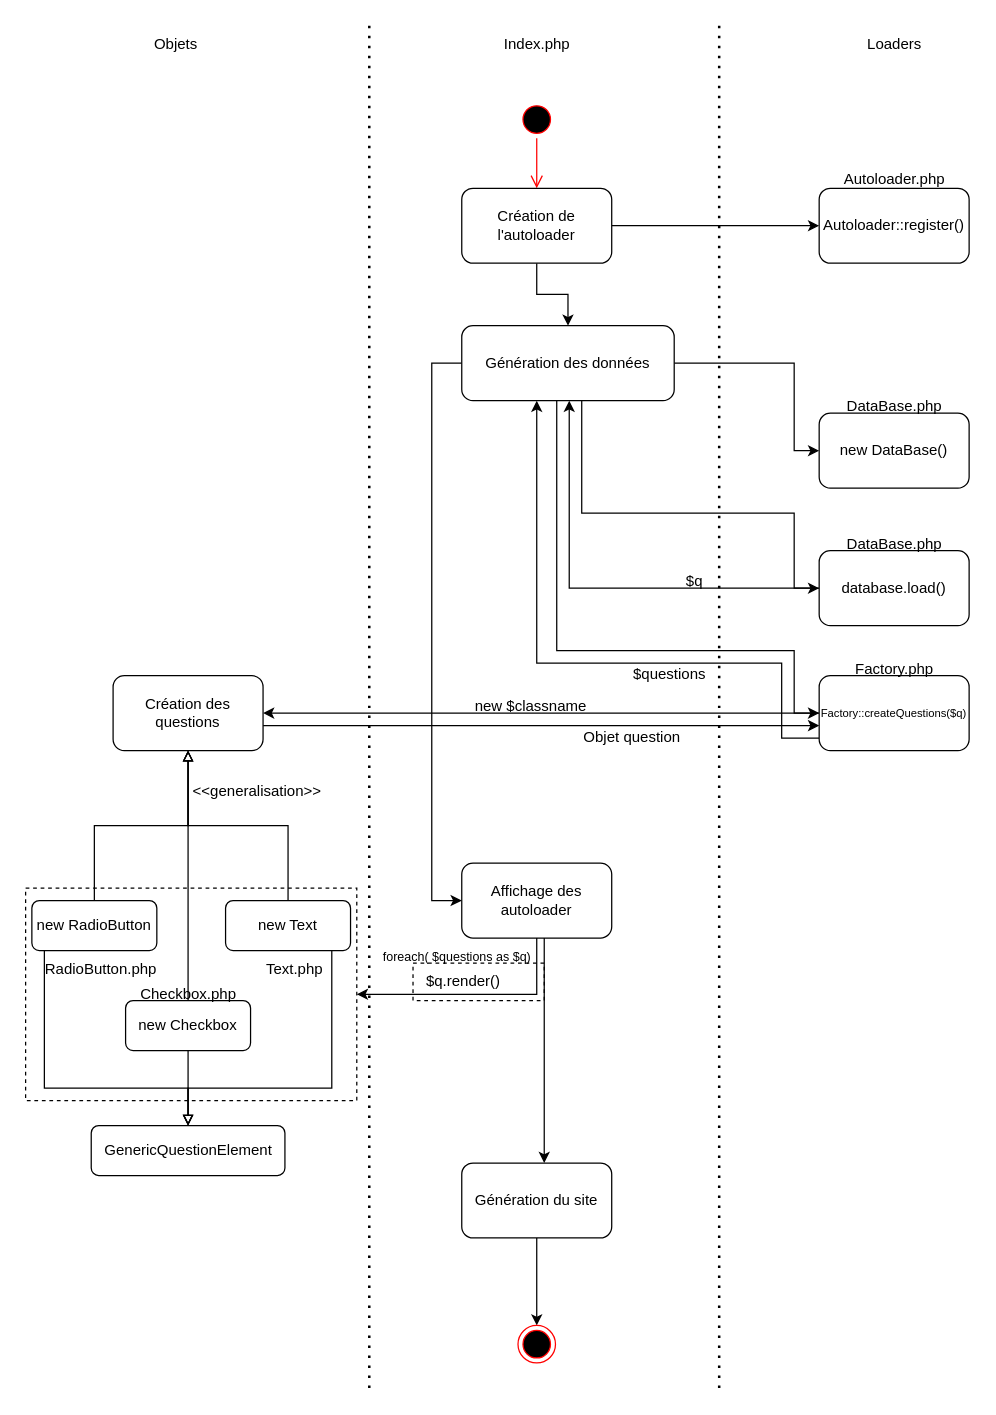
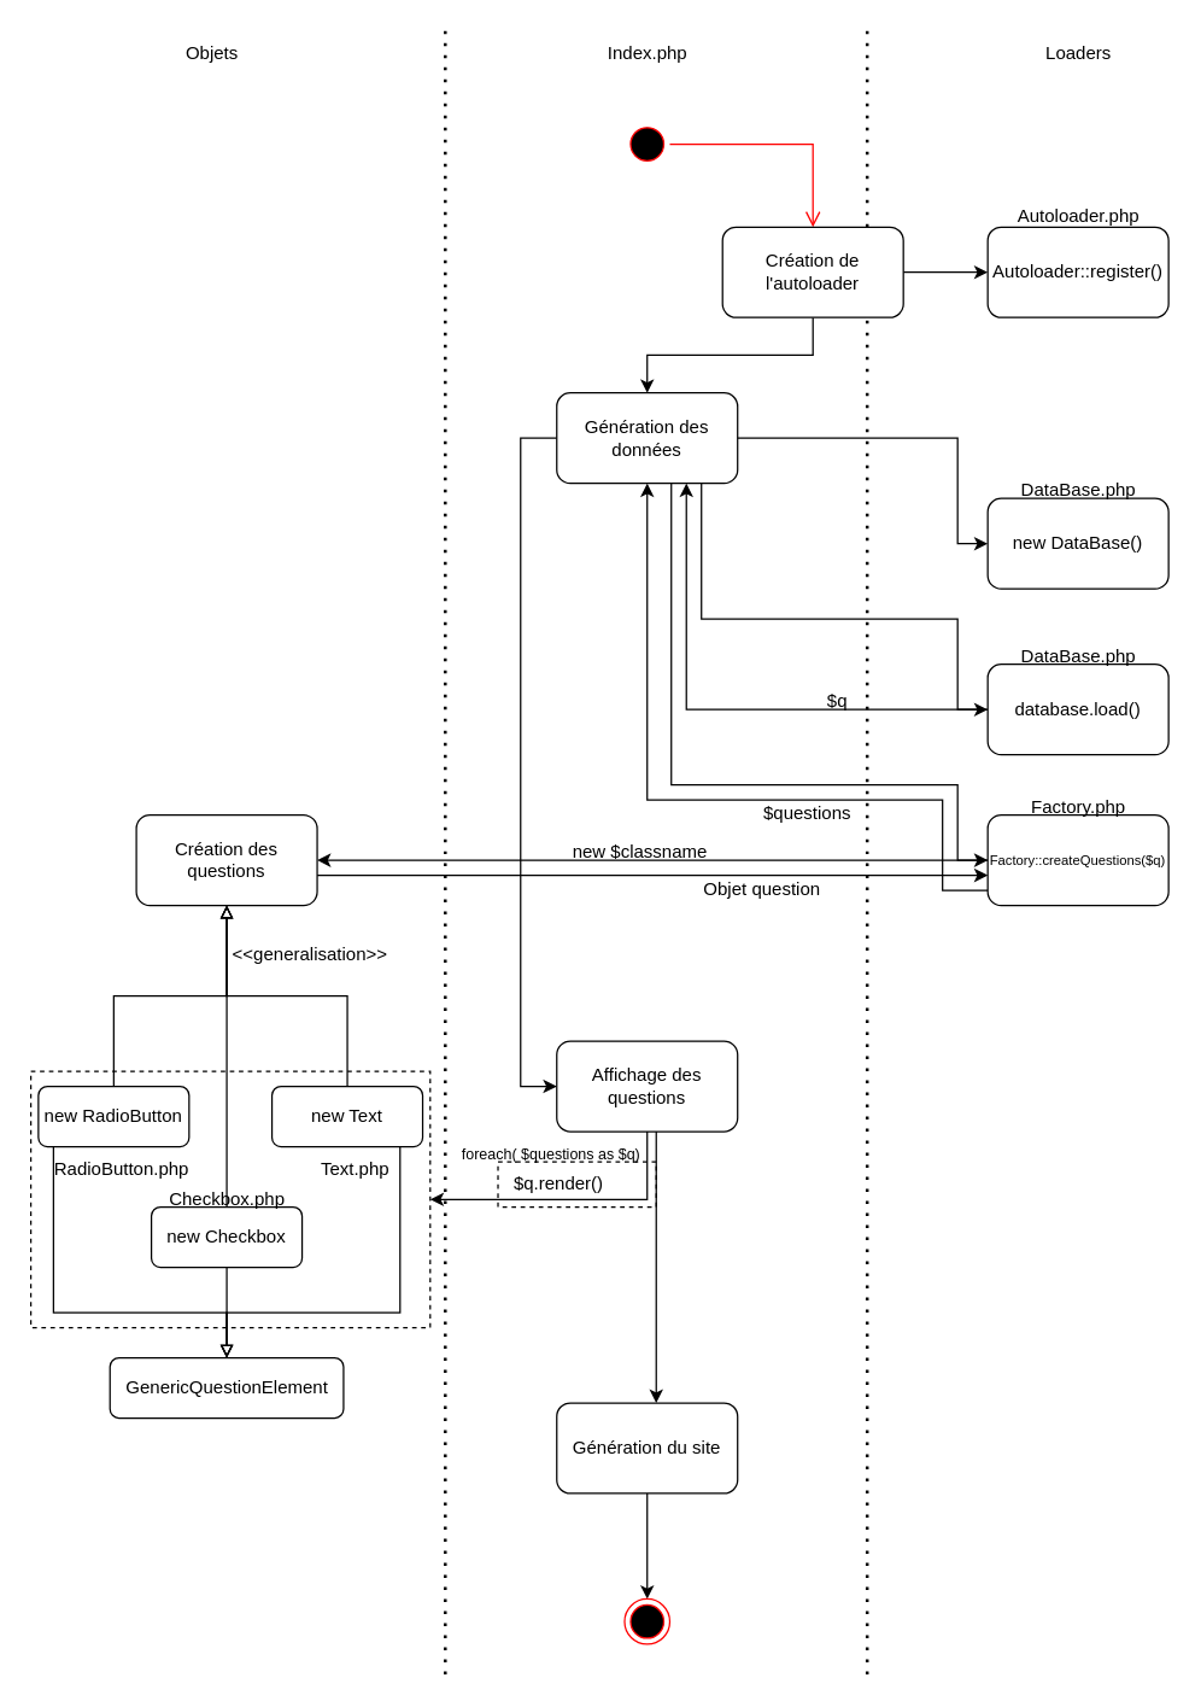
  <mxCell id="0" />
  <mxCell id="1" parent="0" />
  <mxCell id="2" style="edgeStyle=orthogonalEdgeStyle;rounded=0;orthogonalLoop=1;jettySize=auto;html=1;" edge="1" parent="1" source="20" target="13"><mxGeometry relative="1" as="geometry"><Array as="points"><mxPoint x="465" y="410" /><mxPoint x="635" y="410" /><mxPoint x="635" y="470" /></Array></mxGeometry></mxCell>
  <mxCell id="3" value="" style="ellipse;html=1;shape=startState;fillColor=#000000;strokeColor=#ff0000;" vertex="1" parent="1"><mxGeometry x="414" y="80" width="30" height="30" as="geometry" /></mxCell>
  <mxCell id="4" value="" style="edgeStyle=orthogonalEdgeStyle;html=1;verticalAlign=bottom;endArrow=open;endSize=8;strokeColor=#ff0000;rounded=0;" edge="1" source="3" parent="1" target="29"><mxGeometry relative="1" as="geometry"><mxPoint x="429" y="250" as="targetPoint" /></mxGeometry></mxCell>
  <mxCell id="5" value="" style="endArrow=none;dashed=1;html=1;dashPattern=1 3;strokeWidth=2;rounded=0;" edge="1" parent="1"><mxGeometry width="50" height="50" relative="1" as="geometry"><mxPoint x="295" y="1110" as="sourcePoint" /><mxPoint x="295" y="20" as="targetPoint" /></mxGeometry></mxCell>
  <mxCell id="6" value="" style="endArrow=none;dashed=1;html=1;dashPattern=1 3;strokeWidth=2;rounded=0;" edge="1" parent="1"><mxGeometry width="50" height="50" relative="1" as="geometry"><mxPoint x="575" y="1110" as="sourcePoint" /><mxPoint x="575" y="20" as="targetPoint" /></mxGeometry></mxCell>
  <mxCell id="7" value="Index.php" style="text;html=1;align=center;verticalAlign=middle;resizable=0;points=[];autosize=1;strokeColor=none;fillColor=none;" vertex="1" parent="1"><mxGeometry x="389" y="20" width="80" height="30" as="geometry" /></mxCell>
  <mxCell id="8" value="Loaders" style="text;html=1;align=center;verticalAlign=middle;resizable=0;points=[];autosize=1;strokeColor=none;fillColor=none;" vertex="1" parent="1"><mxGeometry x="680" y="20" width="70" height="30" as="geometry" /></mxCell>
  <mxCell id="9" value="Objets" style="text;html=1;align=center;verticalAlign=middle;resizable=0;points=[];autosize=1;strokeColor=none;fillColor=none;" vertex="1" parent="1"><mxGeometry x="110" y="20" width="60" height="30" as="geometry" /></mxCell>
  <mxCell id="10" value="new DataBase()" style="rounded=1;whiteSpace=wrap;html=1;" vertex="1" parent="1"><mxGeometry x="655" y="330" width="120" height="60" as="geometry" /></mxCell>
  <mxCell id="11" value="DataBase.php" style="text;html=1;align=center;verticalAlign=middle;resizable=0;points=[];autosize=1;strokeColor=none;fillColor=none;" vertex="1" parent="1"><mxGeometry x="665" y="310" width="100" height="30" as="geometry" /></mxCell>
  <mxCell id="12" style="edgeStyle=orthogonalEdgeStyle;rounded=0;orthogonalLoop=1;jettySize=auto;html=1;" edge="1" parent="1" source="13" target="20"><mxGeometry relative="1" as="geometry"><Array as="points"><mxPoint x="455" y="470" /></Array></mxGeometry></mxCell>
  <mxCell id="13" value="database.load()" style="rounded=1;whiteSpace=wrap;html=1;" vertex="1" parent="1"><mxGeometry x="655" y="440" width="120" height="60" as="geometry" /></mxCell>
  <mxCell id="14" style="edgeStyle=orthogonalEdgeStyle;rounded=0;orthogonalLoop=1;jettySize=auto;html=1;" edge="1" parent="1" source="16" target="51"><mxGeometry relative="1" as="geometry"><Array as="points"><mxPoint x="429" y="795" /></Array></mxGeometry></mxCell>
  <mxCell id="15" style="edgeStyle=orthogonalEdgeStyle;rounded=0;orthogonalLoop=1;jettySize=auto;html=1;" edge="1" parent="1" source="16" target="54"><mxGeometry relative="1" as="geometry"><mxPoint x="429" y="970" as="targetPoint" /><Array as="points"><mxPoint x="435" y="840" /><mxPoint x="435" y="840" /></Array></mxGeometry></mxCell>
- <mxCell id="16" value="Affichage des autoloader" style="rounded=1;whiteSpace=wrap;html=1;" vertex="1" parent="1"><mxGeometry x="369" y="690" width="120" height="60" as="geometry" /></mxCell>
+ <mxCell id="16" value="Affichage des questions" style="rounded=1;whiteSpace=wrap;html=1;" vertex="1" parent="1"><mxGeometry x="369" y="690" width="120" height="60" as="geometry" /></mxCell>
  <mxCell id="17" style="edgeStyle=orthogonalEdgeStyle;rounded=0;orthogonalLoop=1;jettySize=auto;html=1;" edge="1" parent="1" source="20" target="10"><mxGeometry relative="1" as="geometry"><Array as="points"><mxPoint x="635" y="290" /><mxPoint x="635" y="360" /></Array></mxGeometry></mxCell>
  <mxCell id="18" style="edgeStyle=orthogonalEdgeStyle;rounded=0;orthogonalLoop=1;jettySize=auto;html=1;" edge="1" parent="1" source="20" target="24"><mxGeometry relative="1" as="geometry"><Array as="points"><mxPoint x="445" y="520" /><mxPoint x="635" y="520" /><mxPoint x="635" y="570" /></Array></mxGeometry></mxCell>
  <mxCell id="19" style="edgeStyle=orthogonalEdgeStyle;rounded=0;orthogonalLoop=1;jettySize=auto;html=1;" edge="1" parent="1" source="20" target="16"><mxGeometry relative="1" as="geometry"><Array as="points"><mxPoint x="345" y="290" /><mxPoint x="345" y="720" /></Array></mxGeometry></mxCell>
- <mxCell id="20" value="Génération des données" style="rounded=1;whiteSpace=wrap;html=1;" vertex="1" parent="1"><mxGeometry x="369" y="260" width="170" height="60" as="geometry" /></mxCell>
+ <mxCell id="20" value="Génération des données" style="rounded=1;whiteSpace=wrap;html=1;" vertex="1" parent="1"><mxGeometry x="369" y="260" width="120" height="60" as="geometry" /></mxCell>
  <mxCell id="21" value="DataBase.php" style="text;html=1;align=center;verticalAlign=middle;resizable=0;points=[];autosize=1;strokeColor=none;fillColor=none;" vertex="1" parent="1"><mxGeometry x="665" y="420" width="100" height="30" as="geometry" /></mxCell>
  <mxCell id="22" style="edgeStyle=orthogonalEdgeStyle;rounded=0;orthogonalLoop=1;jettySize=auto;html=1;" edge="1" parent="1" source="24" target="33"><mxGeometry relative="1" as="geometry" /></mxCell>
  <mxCell id="23" style="edgeStyle=orthogonalEdgeStyle;rounded=0;orthogonalLoop=1;jettySize=auto;html=1;" edge="1" parent="1" source="24" target="20"><mxGeometry relative="1" as="geometry"><Array as="points"><mxPoint x="625" y="590" /><mxPoint x="625" y="530" /><mxPoint x="429" y="530" /></Array></mxGeometry></mxCell>
  <mxCell id="24" value="&lt;font style=&quot;font-size: 9px;&quot;&gt;Factory::createQuestions($q)&lt;/font&gt;" style="rounded=1;whiteSpace=wrap;html=1;" vertex="1" parent="1"><mxGeometry x="655" y="540" width="120" height="60" as="geometry" /></mxCell>
  <mxCell id="25" value="$q" style="text;html=1;align=center;verticalAlign=middle;resizable=0;points=[];autosize=1;strokeColor=none;fillColor=none;" vertex="1" parent="1"><mxGeometry x="535" y="450" width="40" height="30" as="geometry" /></mxCell>
  <mxCell id="26" value="Factory.php" style="text;html=1;align=center;verticalAlign=middle;resizable=0;points=[];autosize=1;strokeColor=none;fillColor=none;" vertex="1" parent="1"><mxGeometry x="670" y="520" width="90" height="30" as="geometry" /></mxCell>
  <mxCell id="27" value="" style="edgeStyle=orthogonalEdgeStyle;rounded=0;orthogonalLoop=1;jettySize=auto;html=1;" edge="1" parent="1" source="29" target="20"><mxGeometry relative="1" as="geometry" /></mxCell>
  <mxCell id="28" style="edgeStyle=orthogonalEdgeStyle;rounded=0;orthogonalLoop=1;jettySize=auto;html=1;" edge="1" parent="1" source="29" target="30"><mxGeometry relative="1" as="geometry" /></mxCell>
- <mxCell id="29" value="Création de l'autoloader" style="rounded=1;whiteSpace=wrap;html=1;" vertex="1" parent="1"><mxGeometry x="369" y="150" width="120" height="60" as="geometry" /></mxCell>
+ <mxCell id="29" value="Création de l'autoloader" style="rounded=1;whiteSpace=wrap;html=1;" vertex="1" parent="1"><mxGeometry x="479" y="150" width="120" height="60" as="geometry" /></mxCell>
  <mxCell id="30" value="Autoloader::register()" style="rounded=1;whiteSpace=wrap;html=1;" vertex="1" parent="1"><mxGeometry x="655" y="150" width="120" height="60" as="geometry" /></mxCell>
  <mxCell id="31" value="Autoloader.php" style="text;html=1;align=center;verticalAlign=middle;resizable=0;points=[];autosize=1;strokeColor=none;fillColor=none;" vertex="1" parent="1"><mxGeometry x="665" y="128" width="100" height="30" as="geometry" /></mxCell>
  <mxCell id="32" style="edgeStyle=orthogonalEdgeStyle;rounded=0;orthogonalLoop=1;jettySize=auto;html=1;" edge="1" parent="1" source="33" target="24"><mxGeometry relative="1" as="geometry"><Array as="points"><mxPoint x="435" y="580" /><mxPoint x="435" y="580" /></Array></mxGeometry></mxCell>
  <mxCell id="33" value="Création des questions" style="rounded=1;whiteSpace=wrap;html=1;" vertex="1" parent="1"><mxGeometry x="90" y="540" width="120" height="60" as="geometry" /></mxCell>
  <mxCell id="34" style="edgeStyle=orthogonalEdgeStyle;rounded=0;orthogonalLoop=1;jettySize=auto;html=1;endArrow=block;endFill=0;" edge="1" parent="1" source="36" target="47"><mxGeometry relative="1" as="geometry"><Array as="points"><mxPoint x="35" y="870" /><mxPoint x="150" y="870" /></Array></mxGeometry></mxCell>
  <mxCell id="35" style="edgeStyle=orthogonalEdgeStyle;rounded=0;orthogonalLoop=1;jettySize=auto;html=1;endArrow=block;endFill=0;" edge="1" parent="1" source="36" target="33"><mxGeometry relative="1" as="geometry" /></mxCell>
  <mxCell id="36" value="new RadioButton" style="rounded=1;whiteSpace=wrap;html=1;" vertex="1" parent="1"><mxGeometry x="25" y="720" width="100" height="40" as="geometry" /></mxCell>
  <mxCell id="37" style="edgeStyle=orthogonalEdgeStyle;rounded=0;orthogonalLoop=1;jettySize=auto;html=1;endArrow=block;endFill=0;" edge="1" parent="1" source="39" target="47"><mxGeometry relative="1" as="geometry" /></mxCell>
  <mxCell id="38" style="edgeStyle=orthogonalEdgeStyle;rounded=0;orthogonalLoop=1;jettySize=auto;html=1;endArrow=block;endFill=0;" edge="1" parent="1" source="39" target="33"><mxGeometry relative="1" as="geometry" /></mxCell>
  <mxCell id="39" value="new Checkbox" style="rounded=1;whiteSpace=wrap;html=1;" vertex="1" parent="1"><mxGeometry x="100" y="800" width="100" height="40" as="geometry" /></mxCell>
  <mxCell id="40" style="edgeStyle=orthogonalEdgeStyle;rounded=0;orthogonalLoop=1;jettySize=auto;html=1;endArrow=block;endFill=0;" edge="1" parent="1" source="42" target="47"><mxGeometry relative="1" as="geometry"><Array as="points"><mxPoint x="265" y="870" /><mxPoint x="150" y="870" /></Array></mxGeometry></mxCell>
  <mxCell id="41" style="edgeStyle=orthogonalEdgeStyle;rounded=0;orthogonalLoop=1;jettySize=auto;html=1;endArrow=block;endFill=0;" edge="1" parent="1" source="42" target="33"><mxGeometry relative="1" as="geometry" /></mxCell>
  <mxCell id="42" value="new Text" style="rounded=1;whiteSpace=wrap;html=1;" vertex="1" parent="1"><mxGeometry x="180" y="720" width="100" height="40" as="geometry" /></mxCell>
  <mxCell id="43" value="new $classname" style="text;html=1;align=center;verticalAlign=middle;resizable=0;points=[];autosize=1;strokeColor=none;fillColor=none;" vertex="1" parent="1"><mxGeometry x="369" y="550" width="110" height="30" as="geometry" /></mxCell>
  <mxCell id="44" value="RadioButton.php" style="text;html=1;align=center;verticalAlign=middle;resizable=0;points=[];autosize=1;strokeColor=none;fillColor=none;" vertex="1" parent="1"><mxGeometry x="25" y="760" width="110" height="30" as="geometry" /></mxCell>
  <mxCell id="45" value="Checkbox.php" style="text;html=1;align=center;verticalAlign=middle;resizable=0;points=[];autosize=1;strokeColor=none;fillColor=none;" vertex="1" parent="1"><mxGeometry x="100" y="780" width="100" height="30" as="geometry" /></mxCell>
  <mxCell id="46" value="Text.php" style="text;html=1;align=center;verticalAlign=middle;resizable=0;points=[];autosize=1;strokeColor=none;fillColor=none;" vertex="1" parent="1"><mxGeometry x="200" y="760" width="70" height="30" as="geometry" /></mxCell>
  <mxCell id="47" value="GenericQuestionElement" style="rounded=1;whiteSpace=wrap;html=1;" vertex="1" parent="1"><mxGeometry x="72.5" y="900" width="155" height="40" as="geometry" /></mxCell>
  <mxCell id="48" value="&amp;lt;&amp;lt;generalisation&amp;gt;&amp;gt;" style="text;html=1;align=center;verticalAlign=middle;resizable=0;points=[];autosize=1;strokeColor=none;fillColor=none;" vertex="1" parent="1"><mxGeometry x="140" y="618" width="130" height="30" as="geometry" /></mxCell>
  <mxCell id="49" value="Objet question" style="text;html=1;align=center;verticalAlign=middle;resizable=0;points=[];autosize=1;strokeColor=none;fillColor=none;" vertex="1" parent="1"><mxGeometry x="455" y="575" width="100" height="30" as="geometry" /></mxCell>
  <mxCell id="50" value="$questions" style="text;html=1;align=center;verticalAlign=middle;resizable=0;points=[];autosize=1;strokeColor=none;fillColor=none;" vertex="1" parent="1"><mxGeometry x="495" y="524" width="80" height="30" as="geometry" /></mxCell>
  <mxCell id="51" value="" style="rounded=0;whiteSpace=wrap;html=1;fillColor=none;dashed=1;" vertex="1" parent="1"><mxGeometry x="20" y="710" width="265" height="170" as="geometry" /></mxCell>
  <mxCell id="52" value="$q.render()" style="text;html=1;align=center;verticalAlign=middle;resizable=0;points=[];autosize=1;strokeColor=none;fillColor=none;" vertex="1" parent="1"><mxGeometry x="330" y="770" width="80" height="30" as="geometry" /></mxCell>
  <mxCell id="53" style="edgeStyle=orthogonalEdgeStyle;rounded=0;orthogonalLoop=1;jettySize=auto;html=1;" edge="1" parent="1" source="54" target="55"><mxGeometry relative="1" as="geometry"><mxPoint x="429" y="1050" as="targetPoint" /></mxGeometry></mxCell>
  <mxCell id="54" value="Génération du site" style="rounded=1;whiteSpace=wrap;html=1;" vertex="1" parent="1"><mxGeometry x="369" y="930" width="120" height="60" as="geometry" /></mxCell>
  <mxCell id="55" value="" style="ellipse;html=1;shape=endState;fillColor=#000000;strokeColor=#ff0000;" vertex="1" parent="1"><mxGeometry x="414" y="1060" width="30" height="30" as="geometry" /></mxCell>
  <mxCell id="56" value="" style="rounded=0;whiteSpace=wrap;html=1;fillColor=none;dashed=1;" vertex="1" parent="1"><mxGeometry x="330" y="770" width="105" height="30" as="geometry" /></mxCell>
  <mxCell id="57" value="&lt;font style=&quot;font-size: 10px;&quot;&gt;foreach( $questions as $q)&lt;/font&gt;" style="text;html=1;align=center;verticalAlign=middle;resizable=0;points=[];autosize=1;strokeColor=none;fillColor=none;" vertex="1" parent="1"><mxGeometry x="295" y="750" width="140" height="30" as="geometry" /></mxCell>
